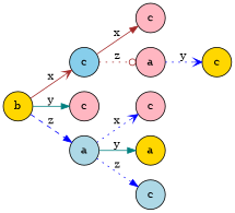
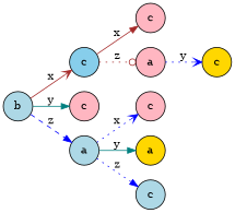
  digraph {
    rankdir=LR
    node [shape=circle style=filled fillcolor=lightpink]
    edge [color=blue style=solid arrowhead=normal]
-   n1 [label=b fillcolor=gold]
+   n1 [label=b fillcolor=lightblue]
    n2 [label=c fillcolor=skyblue]
    n3 [label=c]
    n4 [label=a fillcolor=lightblue]
    n5 [label=c]
    n6 [label=a]
    n7 [label=c]
    n8 [label=a fillcolor=gold]
    n9 [label=c fillcolor=lightblue]
    n10 [label=c fillcolor=gold]
    n1 -> n2 [label=x color=brown arrowhead=vee]
    n1 -> n3 [label=y color=teal]
    n1 -> n4 [label=z style=dashed]
    n2 -> n5 [label=x color=brown]
    n2 -> n6 [label=z color=brown style=dotted arrowhead=odot]
    n4 -> n7 [label=x style=dotted arrowhead=vee]
    n4 -> n8 [label=y color=teal]
    n4 -> n9 [label=z style=dotted]
    n6 -> n10 [label=y style=dotted arrowhead=vee]
  }
